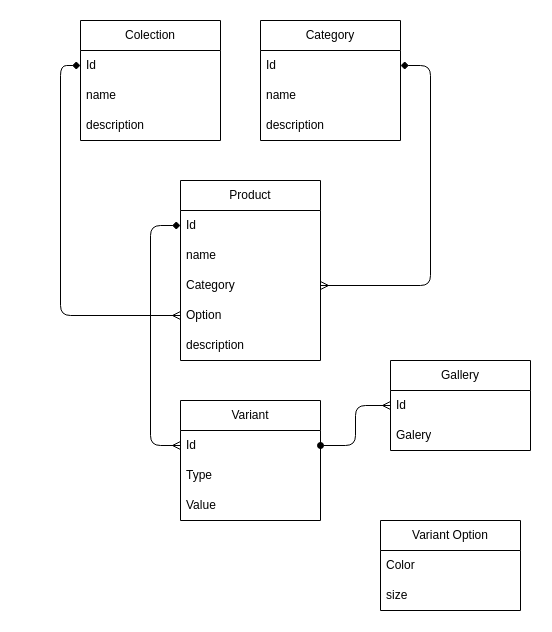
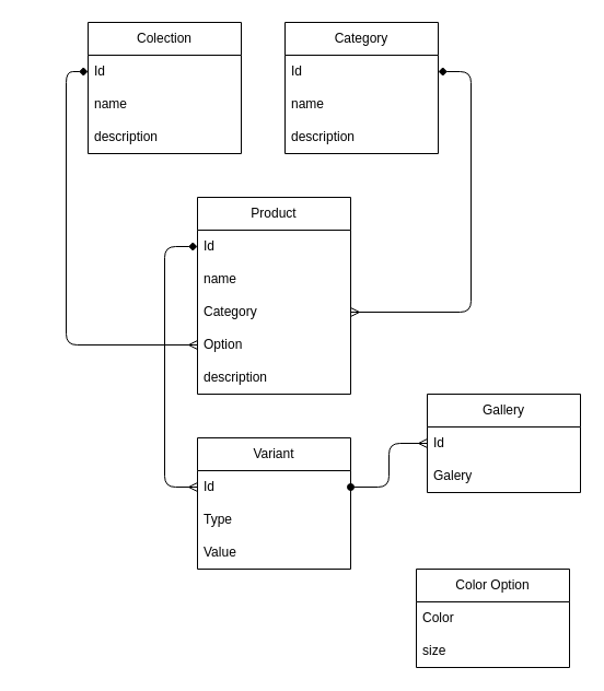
  <mxCell id="0" />
  <mxCell id="1" parent="0" />
  <mxCell id="2" value="Product" style="swimlane;fontStyle=0;childLayout=stackLayout;horizontal=1;startSize=30;horizontalStack=0;resizeParent=1;resizeParentMax=0;resizeLast=0;collapsible=1;marginBottom=0;whiteSpace=wrap;html=1;" vertex="1" parent="1"><mxGeometry x="180" y="180" width="140" height="180" as="geometry" /></mxCell>
  <mxCell id="3" value="Id" style="text;strokeColor=none;fillColor=none;align=left;verticalAlign=middle;spacingLeft=4;spacingRight=4;overflow=hidden;points=[[0,0.5],[1,0.5]];portConstraint=eastwest;rotatable=0;whiteSpace=wrap;html=1;" vertex="1" parent="2"><mxGeometry y="30" width="140" height="30" as="geometry" /></mxCell>
  <mxCell id="4" value="name" style="text;strokeColor=none;fillColor=none;align=left;verticalAlign=middle;spacingLeft=4;spacingRight=4;overflow=hidden;points=[[0,0.5],[1,0.5]];portConstraint=eastwest;rotatable=0;whiteSpace=wrap;html=1;" vertex="1" parent="2"><mxGeometry y="60" width="140" height="30" as="geometry" /></mxCell>
  <mxCell id="5" value="Category" style="text;strokeColor=none;fillColor=none;align=left;verticalAlign=middle;spacingLeft=4;spacingRight=4;overflow=hidden;points=[[0,0.5],[1,0.5]];portConstraint=eastwest;rotatable=0;whiteSpace=wrap;html=1;" vertex="1" parent="2"><mxGeometry y="90" width="140" height="30" as="geometry" /></mxCell>
  <mxCell id="6" value="Option" style="text;strokeColor=none;fillColor=none;align=left;verticalAlign=middle;spacingLeft=4;spacingRight=4;overflow=hidden;points=[[0,0.5],[1,0.5]];portConstraint=eastwest;rotatable=0;whiteSpace=wrap;html=1;" vertex="1" parent="2"><mxGeometry y="120" width="140" height="30" as="geometry" /></mxCell>
  <mxCell id="7" value="description" style="text;strokeColor=none;fillColor=none;align=left;verticalAlign=middle;spacingLeft=4;spacingRight=4;overflow=hidden;points=[[0,0.5],[1,0.5]];portConstraint=eastwest;rotatable=0;whiteSpace=wrap;html=1;" vertex="1" parent="2"><mxGeometry y="150" width="140" height="30" as="geometry" /></mxCell>
  <mxCell id="8" value="Colection" style="swimlane;fontStyle=0;childLayout=stackLayout;horizontal=1;startSize=30;horizontalStack=0;resizeParent=1;resizeParentMax=0;resizeLast=0;collapsible=1;marginBottom=0;whiteSpace=wrap;html=1;" vertex="1" parent="1"><mxGeometry x="80" y="20" width="140" height="120" as="geometry" /></mxCell>
  <mxCell id="9" value="Id" style="text;strokeColor=none;fillColor=none;align=left;verticalAlign=middle;spacingLeft=4;spacingRight=4;overflow=hidden;points=[[0,0.5],[1,0.5]];portConstraint=eastwest;rotatable=0;whiteSpace=wrap;html=1;" vertex="1" parent="8"><mxGeometry y="30" width="140" height="30" as="geometry" /></mxCell>
  <mxCell id="10" value="name" style="text;strokeColor=none;fillColor=none;align=left;verticalAlign=middle;spacingLeft=4;spacingRight=4;overflow=hidden;points=[[0,0.5],[1,0.5]];portConstraint=eastwest;rotatable=0;whiteSpace=wrap;html=1;" vertex="1" parent="8"><mxGeometry y="60" width="140" height="30" as="geometry" /></mxCell>
  <mxCell id="11" value="description" style="text;strokeColor=none;fillColor=none;align=left;verticalAlign=middle;spacingLeft=4;spacingRight=4;overflow=hidden;points=[[0,0.5],[1,0.5]];portConstraint=eastwest;rotatable=0;whiteSpace=wrap;html=1;" vertex="1" parent="8"><mxGeometry y="90" width="140" height="30" as="geometry" /></mxCell>
  <mxCell id="12" value="Category" style="swimlane;fontStyle=0;childLayout=stackLayout;horizontal=1;startSize=30;horizontalStack=0;resizeParent=1;resizeParentMax=0;resizeLast=0;collapsible=1;marginBottom=0;whiteSpace=wrap;html=1;" vertex="1" parent="1"><mxGeometry x="260" y="20" width="140" height="120" as="geometry" /></mxCell>
  <mxCell id="13" value="Id" style="text;strokeColor=none;fillColor=none;align=left;verticalAlign=middle;spacingLeft=4;spacingRight=4;overflow=hidden;points=[[0,0.5],[1,0.5]];portConstraint=eastwest;rotatable=0;whiteSpace=wrap;html=1;" vertex="1" parent="12"><mxGeometry y="30" width="140" height="30" as="geometry" /></mxCell>
  <mxCell id="14" value="name" style="text;strokeColor=none;fillColor=none;align=left;verticalAlign=middle;spacingLeft=4;spacingRight=4;overflow=hidden;points=[[0,0.5],[1,0.5]];portConstraint=eastwest;rotatable=0;whiteSpace=wrap;html=1;" vertex="1" parent="12"><mxGeometry y="60" width="140" height="30" as="geometry" /></mxCell>
  <mxCell id="15" value="description" style="text;strokeColor=none;fillColor=none;align=left;verticalAlign=middle;spacingLeft=4;spacingRight=4;overflow=hidden;points=[[0,0.5],[1,0.5]];portConstraint=eastwest;rotatable=0;whiteSpace=wrap;html=1;" vertex="1" parent="12"><mxGeometry y="90" width="140" height="30" as="geometry" /></mxCell>
  <mxCell id="16" style="edgeStyle=elbowEdgeStyle;html=1;exitX=1;exitY=0.5;exitDx=0;exitDy=0;entryX=1;entryY=0.5;entryDx=0;entryDy=0;endArrow=diamond;endFill=1;startArrow=ERmany;startFill=0;" edge="1" parent="1" source="5" target="13"><mxGeometry relative="1" as="geometry"><Array as="points"><mxPoint x="430" y="230" /><mxPoint x="460" y="200" /></Array></mxGeometry></mxCell>
  <mxCell id="17" style="edgeStyle=elbowEdgeStyle;html=1;exitX=0;exitY=0.5;exitDx=0;exitDy=0;entryX=0;entryY=0.5;entryDx=0;entryDy=0;endArrow=diamond;endFill=1;startArrow=ERmany;startFill=0;" edge="1" parent="1" source="6" target="9"><mxGeometry relative="1" as="geometry"><mxPoint y="295" as="sourcePoint" x="-120" /><mxPoint x="-40" y="75" as="targetPoint" /><Array as="points"><mxPoint x="60" y="180" /><mxPoint x="20" y="210" /></Array></mxGeometry></mxCell>
  <mxCell id="18" value="Variant" style="swimlane;fontStyle=0;childLayout=stackLayout;horizontal=1;startSize=30;horizontalStack=0;resizeParent=1;resizeParentMax=0;resizeLast=0;collapsible=1;marginBottom=0;whiteSpace=wrap;html=1;" vertex="1" parent="1"><mxGeometry x="180" y="400" width="140" height="120" as="geometry" /></mxCell>
  <mxCell id="19" value="Id" style="text;strokeColor=none;fillColor=none;align=left;verticalAlign=middle;spacingLeft=4;spacingRight=4;overflow=hidden;points=[[0,0.5],[1,0.5]];portConstraint=eastwest;rotatable=0;whiteSpace=wrap;html=1;" vertex="1" parent="18"><mxGeometry y="30" width="140" height="30" as="geometry" /></mxCell>
  <mxCell id="20" value="Type" style="text;strokeColor=none;fillColor=none;align=left;verticalAlign=middle;spacingLeft=4;spacingRight=4;overflow=hidden;points=[[0,0.5],[1,0.5]];portConstraint=eastwest;rotatable=0;whiteSpace=wrap;html=1;" vertex="1" parent="18"><mxGeometry y="60" width="140" height="30" as="geometry" /></mxCell>
  <mxCell id="21" value="Value" style="text;strokeColor=none;fillColor=none;align=left;verticalAlign=middle;spacingLeft=4;spacingRight=4;overflow=hidden;points=[[0,0.5],[1,0.5]];portConstraint=eastwest;rotatable=0;whiteSpace=wrap;html=1;" vertex="1" parent="18"><mxGeometry y="90" width="140" height="30" as="geometry" /></mxCell>
- <mxCell id="22" value="Variant Option" style="swimlane;fontStyle=0;childLayout=stackLayout;horizontal=1;startSize=30;horizontalStack=0;resizeParent=1;resizeParentMax=0;resizeLast=0;collapsible=1;marginBottom=0;whiteSpace=wrap;html=1;" vertex="1" parent="1"><mxGeometry x="380" y="520" width="140" height="90" as="geometry" /></mxCell>
+ <mxCell id="22" value="Color Option" style="swimlane;fontStyle=0;childLayout=stackLayout;horizontal=1;startSize=30;horizontalStack=0;resizeParent=1;resizeParentMax=0;resizeLast=0;collapsible=1;marginBottom=0;whiteSpace=wrap;html=1;" vertex="1" parent="1"><mxGeometry x="380" y="520" width="140" height="90" as="geometry" /></mxCell>
  <mxCell id="23" value="Color" style="text;strokeColor=none;fillColor=none;align=left;verticalAlign=middle;spacingLeft=4;spacingRight=4;overflow=hidden;points=[[0,0.5],[1,0.5]];portConstraint=eastwest;rotatable=0;whiteSpace=wrap;html=1;" vertex="1" parent="22"><mxGeometry y="30" width="140" height="30" as="geometry" /></mxCell>
  <mxCell id="24" value="size" style="text;strokeColor=none;fillColor=none;align=left;verticalAlign=middle;spacingLeft=4;spacingRight=4;overflow=hidden;points=[[0,0.5],[1,0.5]];portConstraint=eastwest;rotatable=0;whiteSpace=wrap;html=1;" vertex="1" parent="22"><mxGeometry y="60" width="140" height="30" as="geometry" /></mxCell>
  <mxCell id="25" style="edgeStyle=elbowEdgeStyle;html=1;exitX=0;exitY=0.5;exitDx=0;exitDy=0;startArrow=ERmany;startFill=0;endArrow=diamond;endFill=1;entryX=0;entryY=0.5;entryDx=0;entryDy=0;" edge="1" parent="1" source="19" target="3"><mxGeometry relative="1" as="geometry"><mxPoint x="140" y="230" as="targetPoint" /><Array as="points"><mxPoint x="150" y="390" /></Array></mxGeometry></mxCell>
  <mxCell id="26" value="Gallery" style="swimlane;fontStyle=0;childLayout=stackLayout;horizontal=1;startSize=30;horizontalStack=0;resizeParent=1;resizeParentMax=0;resizeLast=0;collapsible=1;marginBottom=0;whiteSpace=wrap;html=1;" vertex="1" parent="1"><mxGeometry x="390" y="360" width="140" height="90" as="geometry" /></mxCell>
  <mxCell id="27" value="Id" style="text;strokeColor=none;fillColor=none;align=left;verticalAlign=middle;spacingLeft=4;spacingRight=4;overflow=hidden;points=[[0,0.5],[1,0.5]];portConstraint=eastwest;rotatable=0;whiteSpace=wrap;html=1;" vertex="1" parent="26"><mxGeometry y="30" width="140" height="30" as="geometry" /></mxCell>
  <mxCell id="28" value="Galery" style="text;strokeColor=none;fillColor=none;align=left;verticalAlign=middle;spacingLeft=4;spacingRight=4;overflow=hidden;points=[[0,0.5],[1,0.5]];portConstraint=eastwest;rotatable=0;whiteSpace=wrap;html=1;" vertex="1" parent="26"><mxGeometry y="60" width="140" height="30" as="geometry" /></mxCell>
  <mxCell id="29" style="edgeStyle=elbowEdgeStyle;html=1;exitX=1;exitY=0.5;exitDx=0;exitDy=0;entryX=0;entryY=0.5;entryDx=0;entryDy=0;startArrow=oval;startFill=1;endArrow=ERmany;endFill=0;" edge="1" parent="1" source="19" target="26"><mxGeometry relative="1" as="geometry" /></mxCell>
